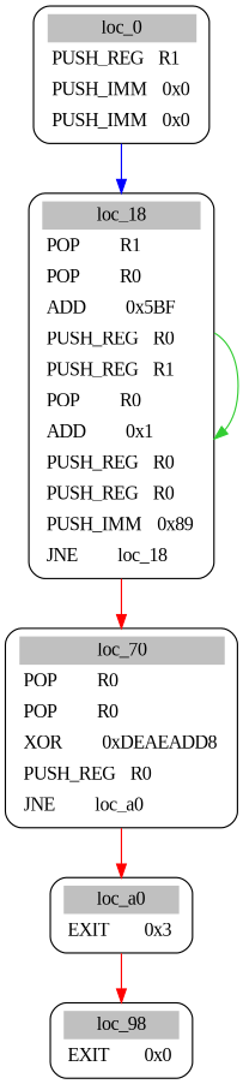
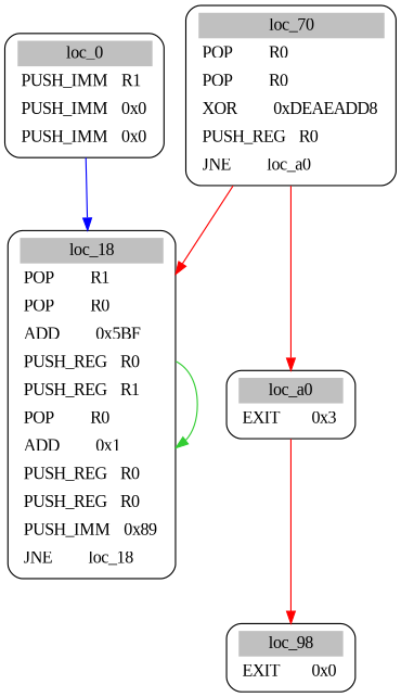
  digraph {
    fontname="Liberation Serif"
    node [fontname="Liberation Serif" shape=Mrecord]
    edge [color=red fontname="Liberation Serif"]
-   n1 [label=<<table border="0" cellborder="0" cellpadding="3"><tr><td align="center" colspan="2" bgcolor="grey">loc_0</td></tr><tr><td align="left">PUSH_REG   R1</td></tr><tr><td align="left">PUSH_IMM   0x0</td></tr><tr><td align="left">PUSH_IMM   0x0</td></tr></table>>]
+   n1 [label=<<table border="0" cellborder="0" cellpadding="3"><tr><td align="center" colspan="2" bgcolor="grey">loc_0</td></tr><tr><td align="left">PUSH_IMM   R1</td></tr><tr><td align="left">PUSH_IMM   0x0</td></tr><tr><td align="left">PUSH_IMM   0x0</td></tr></table>>]
    n2 [label=<<table border="0" cellborder="0" cellpadding="3"><tr><td align="center" colspan="2" bgcolor="grey">loc_18</td></tr><tr><td align="left">POP        R1</td></tr><tr><td align="left">POP        R0</td></tr><tr><td align="left">ADD        0x5BF</td></tr><tr><td align="left">PUSH_REG   R0</td></tr><tr><td align="left">PUSH_REG   R1</td></tr><tr><td align="left">POP        R0</td></tr><tr><td align="left">ADD        0x1</td></tr><tr><td align="left">PUSH_REG   R0</td></tr><tr><td align="left">PUSH_REG   R0</td></tr><tr><td align="left">PUSH_IMM   0x89</td></tr><tr><td align="left">JNE        loc_18</td></tr></table>>]
    n3 [label=<<table border="0" cellborder="0" cellpadding="3"><tr><td align="center" colspan="2" bgcolor="grey">loc_70</td></tr><tr><td align="left">POP        R0</td></tr><tr><td align="left">POP        R0</td></tr><tr><td align="left">XOR        0xDEAEADD8</td></tr><tr><td align="left">PUSH_REG   R0</td></tr><tr><td align="left">JNE        loc_a0</td></tr></table>>]
    n4 [label=<<table border="0" cellborder="0" cellpadding="3"><tr><td align="center" colspan="2" bgcolor="grey">loc_a0</td></tr><tr><td align="left">EXIT       0x3</td></tr></table>>]
    n5 [label=<<table border="0" cellborder="0" cellpadding="3"><tr><td align="center" colspan="2" bgcolor="grey">loc_98</td></tr><tr><td align="left">EXIT       0x0</td></tr></table>>]
    n1 -> n2 [color=blue]
    n2 -> n2 [color=limegreen]
-   n2 -> n3
+   n3 -> n2
    n3 -> n4
    n4 -> n5
  }
